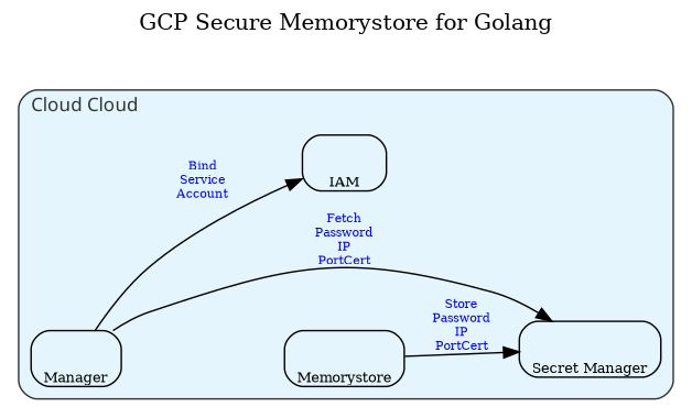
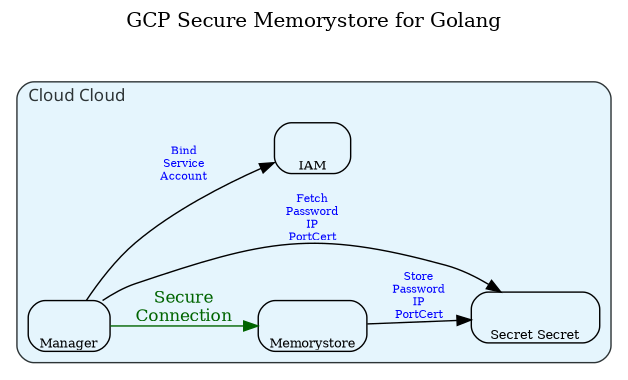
  digraph {
    fontsize=14
    label="GCP Secure Memorystore for Golang"
    labelloc=tm
    rankdir=LR
    node [fontsize=9 labelloc=b shape=box style=rounded]
    edge [fontcolor=blue fontsize=8]
    n1 [label=Memorystore]
    n2 [label=Manager]
-   n3 [label="Secret Manager"]
+   n3 [label="Secret Secret"]
    n4 [label=IAM]
    subgraph cluster_1 {
      bgcolor="#E5F5FD"
      color="#2D3436"
      fontcolor="#2D3436"
      fontname="Sans-Serif"
      fontsize=12
      label="Cloud Cloud"
      labeljust=l
      labelloc=tl
      shape=box
      style=rounded
      n1
      n2
      n3
      n4
    }
    n1 -> n3 [label="Store\nPassword\nIP\nPort\Cert"]
+   n2 -> n1 [color=darkgreen fontcolor=darkgreen fontsize=12 label="Secure\nConnection" weight=10]
    n2 -> n3 [label="Fetch\nPassword\nIP\nPort\Cert"]
    n2 -> n4 [label="Bind\nService\nAccount"]
  }
